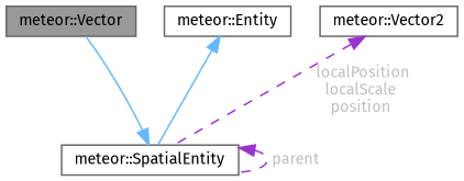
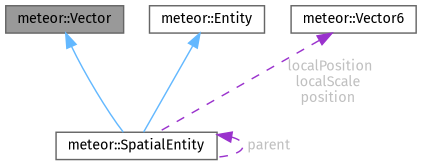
  digraph {
    fontname="Fira Sans"
    node [color=gray40 fillcolor=white fontname="Fira Sans" fontsize=10 shape=box style=filled]
    edge [color=steelblue1 dir=back fontname="Fira Sans" fontsize=10 labelfontname=Helvetica labelfontsize=10 style=solid]
    n1 [fillcolor=grey60 fontcolor=black height=0.2 label="meteor::Vector" width=0.4]
    n2 [height=0.2 label="meteor::SpatialEntity" width=0.4]
    n3 [height=0.2 label="meteor::Entity" width=0.4]
-   n4 [height=0.2 label="meteor::Vector2" width=0.4]
-   n2 -> n1
+   n4 [height=0.2 label="meteor::Vector6" width=0.4]
+   n1 -> n2
    n2 -> n2 [color=darkorchid3 fontcolor=grey label=" parent" style=dashed]
    n3 -> n2
    n4 -> n2 [color=darkorchid3 fontcolor=grey label=" localPosition\nlocalScale\nposition" style=dashed]
  }
